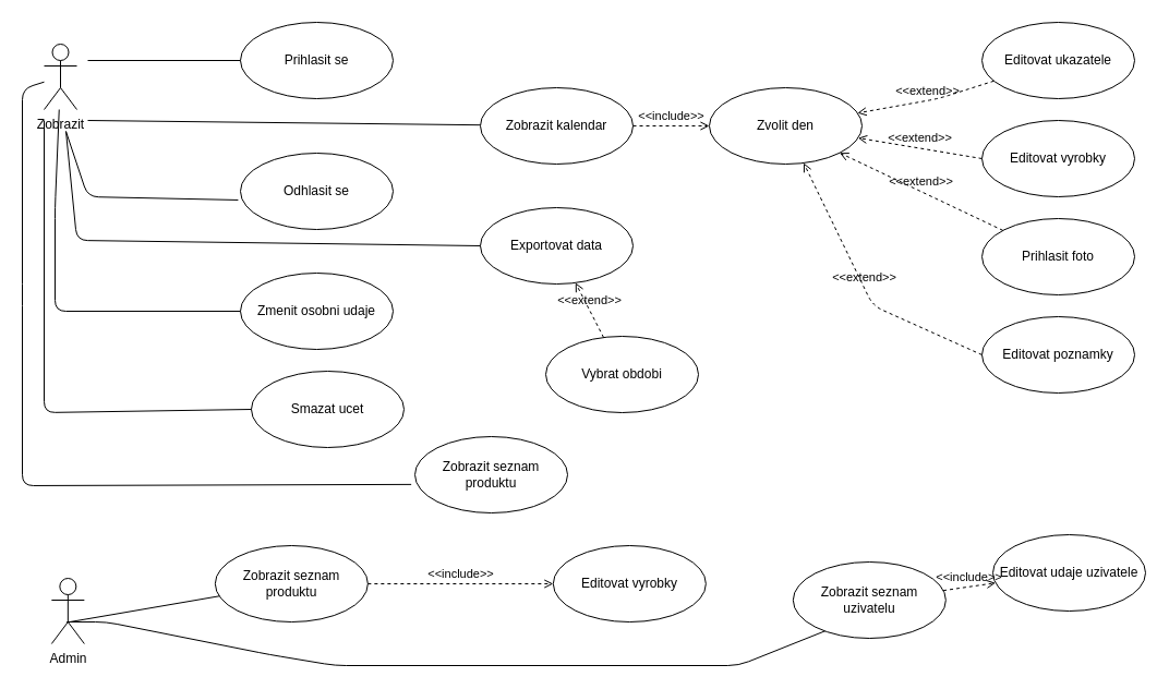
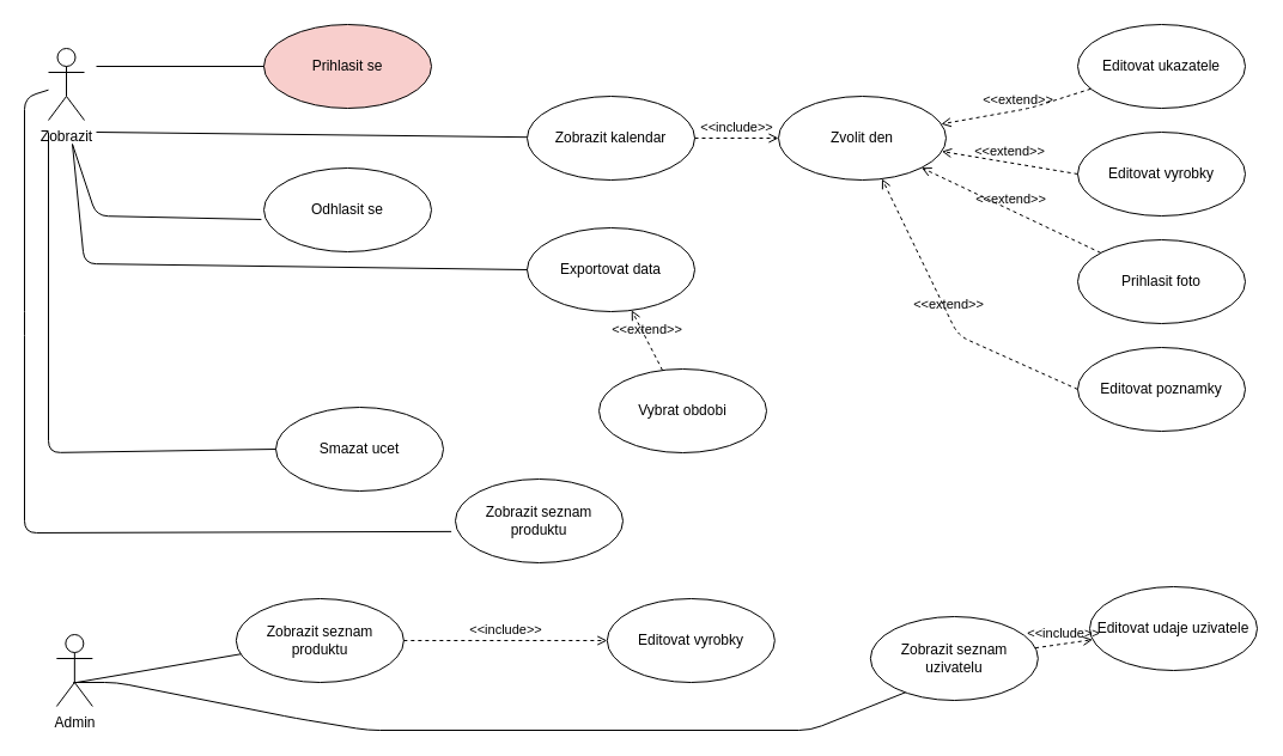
  <mxCell id="0" />
  <mxCell id="1" parent="0" />
  <mxCell id="2" value="Zobrazit" style="shape=umlActor;verticalLabelPosition=bottom;verticalAlign=top;html=1;outlineConnect=0;" parent="1" vertex="1"><mxGeometry x="40" y="40" width="30" height="60" as="geometry" /></mxCell>
- <mxCell id="3" value="Prihlasit se" style="ellipse;whiteSpace=wrap;html=1;" parent="1" vertex="1"><mxGeometry x="220" y="20" width="140" height="70" as="geometry" /></mxCell>
+ <mxCell id="3" value="Prihlasit se" style="ellipse;whiteSpace=wrap;html=1;fillColor=#f8cecc;" parent="1" vertex="1"><mxGeometry x="220" y="20" width="140" height="70" as="geometry" /></mxCell>
  <mxCell id="4" value="Odhlasit se" style="ellipse;whiteSpace=wrap;html=1;" parent="1" vertex="1"><mxGeometry x="220" y="140" width="140" height="70" as="geometry" /></mxCell>
- <mxCell id="5" value="Zmenit osobni udaje" style="ellipse;whiteSpace=wrap;html=1;" parent="1" vertex="1"><mxGeometry x="220" y="250" width="140" height="70" as="geometry" /></mxCell>
  <mxCell id="6" value="" style="endArrow=none;html=1;entryX=0;entryY=0.5;entryDx=0;entryDy=0;" parent="1" target="3" edge="1"><mxGeometry width="50" height="50" relative="1" as="geometry"><mxPoint x="80" y="55" as="sourcePoint" /><mxPoint x="570" y="260" as="targetPoint" /></mxGeometry></mxCell>
  <mxCell id="7" value="" style="endArrow=none;html=1;entryX=-0.015;entryY=0.614;entryDx=0;entryDy=0;entryPerimeter=0;" parent="1" target="4" edge="1"><mxGeometry width="50" height="50" relative="1" as="geometry"><mxPoint x="60" y="120" as="sourcePoint" /><mxPoint x="230" y="80" as="targetPoint" /><Array as="points"><mxPoint x="80" y="180" /></Array></mxGeometry></mxCell>
- <mxCell id="8" value="" style="endArrow=none;html=1;" parent="1" source="2" target="5" edge="1"><mxGeometry width="50" height="50" relative="1" as="geometry"><mxPoint x="40" y="120" as="sourcePoint" /><mxPoint x="227.9" y="192.98" as="targetPoint" /><Array as="points"><mxPoint x="50" y="190" /><mxPoint x="50" y="285" /></Array></mxGeometry></mxCell>
  <mxCell id="9" value="Smazat ucet" style="ellipse;whiteSpace=wrap;html=1;" parent="1" vertex="1"><mxGeometry x="230" y="340" width="140" height="70" as="geometry" /></mxCell>
  <mxCell id="10" value="Editovat ukazatele" style="ellipse;whiteSpace=wrap;html=1;" parent="1" vertex="1"><mxGeometry x="900" y="20" width="140" height="70" as="geometry" /></mxCell>
  <mxCell id="11" value="Zobrazit kalendar" style="ellipse;whiteSpace=wrap;html=1;" parent="1" vertex="1"><mxGeometry x="440" y="80" width="140" height="70" as="geometry" /></mxCell>
  <mxCell id="12" value="Zvolit den" style="ellipse;whiteSpace=wrap;html=1;" parent="1" vertex="1"><mxGeometry x="650" y="80" width="140" height="70" as="geometry" /></mxCell>
  <mxCell id="13" value="&amp;lt;&amp;lt;include&amp;gt;&amp;gt;" style="html=1;verticalAlign=bottom;labelBackgroundColor=none;endArrow=open;endFill=0;dashed=1;exitX=1;exitY=0.5;exitDx=0;exitDy=0;" parent="1" source="11" target="12" edge="1"><mxGeometry width="160" relative="1" as="geometry"><mxPoint x="590" y="180" as="sourcePoint" /><mxPoint x="750" y="180" as="targetPoint" /></mxGeometry></mxCell>
  <mxCell id="14" value="Editovat vyrobky" style="ellipse;whiteSpace=wrap;html=1;" parent="1" vertex="1"><mxGeometry x="900" y="110" width="140" height="70" as="geometry" /></mxCell>
  <mxCell id="15" value="Prihlasit foto" style="ellipse;whiteSpace=wrap;html=1;" parent="1" vertex="1"><mxGeometry x="900" y="200" width="140" height="70" as="geometry" /></mxCell>
  <mxCell id="16" value="Editovat poznamky" style="ellipse;whiteSpace=wrap;html=1;" parent="1" vertex="1"><mxGeometry x="900" y="290" width="140" height="70" as="geometry" /></mxCell>
  <mxCell id="17" value="&amp;lt;&amp;lt;extend&amp;gt;&amp;gt;" style="html=1;verticalAlign=bottom;labelBackgroundColor=none;endArrow=open;endFill=0;dashed=1;exitX=0;exitY=0.5;exitDx=0;exitDy=0;" parent="1" source="14" target="12" edge="1"><mxGeometry width="160" relative="1" as="geometry"><mxPoint x="920" y="160" as="sourcePoint" /><mxPoint x="780" y="160" as="targetPoint" /></mxGeometry></mxCell>
  <mxCell id="18" value="&amp;lt;&amp;lt;extend&amp;gt;&amp;gt;" style="html=1;verticalAlign=bottom;labelBackgroundColor=none;endArrow=open;endFill=0;dashed=1;entryX=1;entryY=1;entryDx=0;entryDy=0;" parent="1" source="15" target="12" edge="1"><mxGeometry width="160" relative="1" as="geometry"><mxPoint x="910" y="250" as="sourcePoint" /><mxPoint x="770" y="250" as="targetPoint" /></mxGeometry></mxCell>
  <mxCell id="19" value="&amp;lt;&amp;lt;extend&amp;gt;&amp;gt;" style="html=1;verticalAlign=bottom;labelBackgroundColor=none;endArrow=open;endFill=0;dashed=1;exitX=0;exitY=0.5;exitDx=0;exitDy=0;" parent="1" source="16" target="12" edge="1"><mxGeometry width="160" relative="1" as="geometry"><mxPoint x="900" y="354.5" as="sourcePoint" /><mxPoint x="760" y="354.5" as="targetPoint" /><Array as="points"><mxPoint x="800" y="280" /></Array></mxGeometry></mxCell>
  <mxCell id="20" value="&amp;lt;&amp;lt;extend&amp;gt;&amp;gt;" style="html=1;verticalAlign=bottom;labelBackgroundColor=none;endArrow=open;endFill=0;dashed=1;" parent="1" source="10" target="12" edge="1"><mxGeometry width="160" relative="1" as="geometry"><mxPoint x="770" y="300" as="sourcePoint" /><mxPoint x="630" y="300" as="targetPoint" /><Array as="points"><mxPoint x="860" y="90" /></Array></mxGeometry></mxCell>
  <mxCell id="21" value="" style="endArrow=none;html=1;" parent="1" target="11" edge="1"><mxGeometry width="50" height="50" relative="1" as="geometry"><mxPoint x="80" y="110" as="sourcePoint" /><mxPoint x="230" y="80" as="targetPoint" /></mxGeometry></mxCell>
  <mxCell id="22" value="Exportovat data" style="ellipse;whiteSpace=wrap;html=1;" parent="1" vertex="1"><mxGeometry x="440" y="190" width="140" height="70" as="geometry" /></mxCell>
  <mxCell id="23" value="" style="endArrow=none;html=1;entryX=0;entryY=0.5;entryDx=0;entryDy=0;" parent="1" target="22" edge="1"><mxGeometry width="50" height="50" relative="1" as="geometry"><mxPoint x="60" y="120" as="sourcePoint" /><mxPoint x="455.972" y="170.854" as="targetPoint" /><Array as="points"><mxPoint x="70" y="220" /></Array></mxGeometry></mxCell>
  <mxCell id="24" value="" style="endArrow=none;html=1;entryX=0;entryY=0.5;entryDx=0;entryDy=0;" parent="1" target="9" edge="1"><mxGeometry width="50" height="50" relative="1" as="geometry"><mxPoint x="40" y="110" as="sourcePoint" /><mxPoint x="230" y="295" as="targetPoint" /><Array as="points"><mxPoint x="40" y="378" /></Array></mxGeometry></mxCell>
  <mxCell id="25" value="Vybrat obdobi" style="ellipse;whiteSpace=wrap;html=1;" parent="1" vertex="1"><mxGeometry x="500" y="308" width="140" height="70" as="geometry" /></mxCell>
  <mxCell id="26" value="&amp;lt;&amp;lt;extend&amp;gt;&amp;gt;" style="html=1;verticalAlign=bottom;labelBackgroundColor=none;endArrow=open;endFill=0;dashed=1;" parent="1" source="25" target="22" edge="1"><mxGeometry width="160" relative="1" as="geometry"><mxPoint x="460" y="290" as="sourcePoint" /><mxPoint x="620" y="290" as="targetPoint" /></mxGeometry></mxCell>
  <mxCell id="27" value="Admin&lt;br&gt;" style="shape=umlActor;verticalLabelPosition=bottom;verticalAlign=top;html=1;" parent="1" vertex="1"><mxGeometry x="46.85" y="530" width="30" height="60" as="geometry" /></mxCell>
  <mxCell id="28" value="Editovat vyrobky" style="ellipse;whiteSpace=wrap;html=1;" parent="1" vertex="1"><mxGeometry x="506.85" y="500" width="140" height="70" as="geometry" /></mxCell>
  <mxCell id="29" value="Zobrazit seznam produktu" style="ellipse;whiteSpace=wrap;html=1;" parent="1" vertex="1"><mxGeometry x="196.85" y="500" width="140" height="70" as="geometry" /></mxCell>
  <mxCell id="30" value="&amp;lt;&amp;lt;include&amp;gt;&amp;gt;" style="html=1;verticalAlign=bottom;labelBackgroundColor=none;endArrow=open;endFill=0;dashed=1;" parent="1" source="29" target="28" edge="1"><mxGeometry width="160" relative="1" as="geometry"><mxPoint x="336.85" y="514.5" as="sourcePoint" /><mxPoint x="496.85" y="514.5" as="targetPoint" /></mxGeometry></mxCell>
  <mxCell id="31" value="" style="endArrow=none;html=1;exitX=0.47;exitY=0.674;exitDx=0;exitDy=0;exitPerimeter=0;" parent="1" source="27" target="29" edge="1"><mxGeometry width="50" height="50" relative="1" as="geometry"><mxPoint x="46.85" y="160" as="sourcePoint" /><mxPoint x="226.85" y="428" as="targetPoint" /><Array as="points" /></mxGeometry></mxCell>
  <mxCell id="32" value="" style="endArrow=none;html=1;" parent="1" target="33" edge="1"><mxGeometry width="50" height="50" relative="1" as="geometry"><mxPoint x="60.85" y="570" as="sourcePoint" /><mxPoint x="206.926" y="526.626" as="targetPoint" /><Array as="points"><mxPoint x="96.85" y="570" /><mxPoint x="246.85" y="600" /><mxPoint x="306.85" y="610" /><mxPoint x="676.85" y="610" /><mxPoint x="776.85" y="570" /></Array></mxGeometry></mxCell>
  <mxCell id="33" value="Zobrazit seznam uzivatelu" style="ellipse;whiteSpace=wrap;html=1;" parent="1" vertex="1"><mxGeometry x="726.85" y="515" width="140" height="70" as="geometry" /></mxCell>
  <mxCell id="34" value="Editovat udaje uzivatele" style="ellipse;whiteSpace=wrap;html=1;" parent="1" vertex="1"><mxGeometry x="910" y="490" width="140" height="70" as="geometry" /></mxCell>
  <mxCell id="35" value="&amp;lt;&amp;lt;include&amp;gt;&amp;gt;" style="html=1;verticalAlign=bottom;labelBackgroundColor=none;endArrow=open;endFill=0;dashed=1;" parent="1" source="33" target="34" edge="1"><mxGeometry width="160" relative="1" as="geometry"><mxPoint x="336.85" y="594.5" as="sourcePoint" /><mxPoint x="900" y="515.381" as="targetPoint" /></mxGeometry></mxCell>
  <mxCell id="36" value="Zobrazit seznam produktu" style="ellipse;whiteSpace=wrap;html=1;" vertex="1" parent="1"><mxGeometry x="380" y="400" width="140" height="70" as="geometry" /></mxCell>
  <mxCell id="37" value="" style="endArrow=none;html=1;entryX=-0.024;entryY=0.627;entryDx=0;entryDy=0;entryPerimeter=0;" edge="1" parent="1" source="2" target="36"><mxGeometry width="50" height="50" relative="1" as="geometry"><mxPoint x="10" y="100" as="sourcePoint" /><mxPoint x="230" y="388" as="targetPoint" /><Array as="points"><mxPoint x="20" y="81" /><mxPoint x="20" y="270" /><mxPoint x="20" y="445" /></Array></mxGeometry></mxCell>
